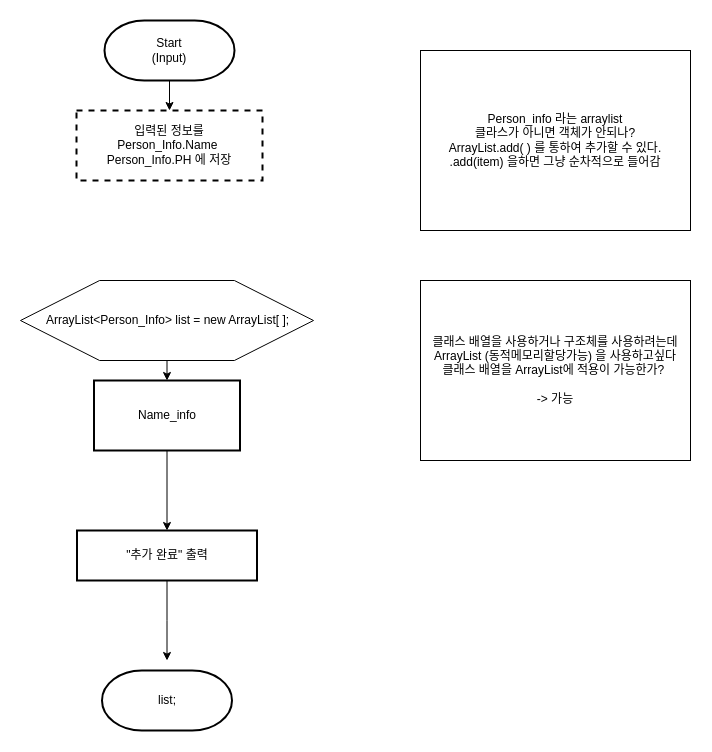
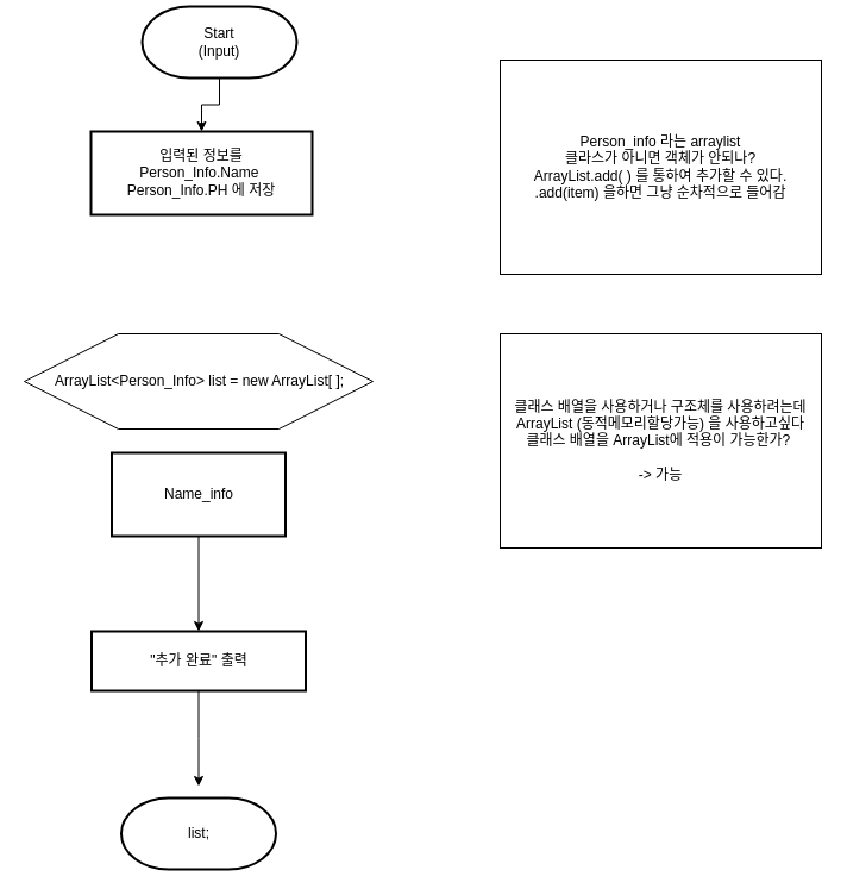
  <mxCell id="0" />
  <mxCell id="1" parent="0" />
  <mxCell id="2" style="edgeStyle=orthogonalEdgeStyle;rounded=0;orthogonalLoop=1;jettySize=auto;html=1;entryX=0.5;entryY=0;entryDx=0;entryDy=0;fontSize=13;" parent="1" source="3" target="10" edge="1"><mxGeometry relative="1" as="geometry" /></mxCell>
  <mxCell id="3" value="Name_info" style="rounded=1;whiteSpace=wrap;html=1;absoluteArcSize=1;arcSize=0;strokeWidth=2;align=center;" parent="1" vertex="1"><mxGeometry x="93.5" y="380" width="146" height="70" as="geometry" /></mxCell>
  <mxCell id="4" style="edgeStyle=orthogonalEdgeStyle;rounded=0;orthogonalLoop=1;jettySize=auto;html=1;exitX=0.5;exitY=1;exitDx=0;exitDy=0;exitPerimeter=0;entryX=0.5;entryY=0;entryDx=0;entryDy=0;" edge="1" parent="1" source="5" target="13"><mxGeometry relative="1" as="geometry" /></mxCell>
- <mxCell id="5" value="Start&lt;br&gt;(Input)" style="strokeWidth=2;html=1;shape=mxgraph.flowchart.terminator;whiteSpace=wrap;" parent="1" vertex="1"><mxGeometry x="104" y="20" width="130" height="60" as="geometry" /></mxCell>
- <mxCell id="6" style="edgeStyle=orthogonalEdgeStyle;rounded=0;orthogonalLoop=1;jettySize=auto;html=1;exitX=0.5;exitY=1;exitDx=0;exitDy=0;entryX=0.5;entryY=0;entryDx=0;entryDy=0;" edge="1" parent="1" source="7" target="3"><mxGeometry relative="1" as="geometry" /></mxCell>
+ <mxCell id="5" value="Start&lt;br&gt;(Input)" style="strokeWidth=2;html=1;shape=mxgraph.flowchart.terminator;whiteSpace=wrap;" parent="1" vertex="1"><mxGeometry x="119" y="5" width="130" height="60" as="geometry" /></mxCell>
  <mxCell id="7" value="ArrayList&amp;lt;Person_Info&amp;gt; list = new ArrayList[ ];" style="verticalLabelPosition=middle;verticalAlign=middle;html=1;shape=hexagon;perimeter=hexagonPerimeter2;arcSize=6;size=0.27;labelPosition=center;align=center;" parent="1" vertex="1"><mxGeometry x="20" y="280" width="293" height="80" as="geometry" /></mxCell>
  <mxCell id="8" value="list;" style="strokeWidth=2;html=1;shape=mxgraph.flowchart.terminator;whiteSpace=wrap;" parent="1" vertex="1"><mxGeometry x="101.5" y="670" width="130" height="60" as="geometry" /></mxCell>
  <mxCell id="9" style="edgeStyle=orthogonalEdgeStyle;rounded=0;orthogonalLoop=1;jettySize=auto;html=1;exitX=0.5;exitY=1;exitDx=0;exitDy=0;entryX=0.5;entryY=0;entryDx=0;entryDy=0;entryPerimeter=0;fontSize=13;" parent="1" source="10" edge="1"><mxGeometry relative="1" as="geometry"><mxPoint x="166.5" y="660" as="targetPoint" /></mxGeometry></mxCell>
  <mxCell id="10" value="&quot;추가 완료&quot; 출력" style="rounded=1;whiteSpace=wrap;html=1;absoluteArcSize=1;arcSize=0;strokeWidth=2;" parent="1" vertex="1"><mxGeometry x="76.5" y="530" width="180" height="50" as="geometry" /></mxCell>
  <mxCell id="11" value="클래스 배열을 사용하거나 구조체를 사용하려는데&lt;br&gt;ArrayList (동적메모리할당가능) 을 사용하고싶다&lt;br&gt;클래스 배열을 ArrayList에 적용이 가능한가?&amp;nbsp;&lt;br&gt;&lt;br&gt;-&amp;gt; 가능" style="rounded=0;whiteSpace=wrap;html=1;" vertex="1" parent="1"><mxGeometry x="420" y="280" width="270" height="180" as="geometry" /></mxCell>
  <mxCell id="12" value="Person_info 라는 arraylist&lt;br&gt;클라스가 아니면 객체가 안되나?&lt;br&gt;ArrayList.add( ) 를 통하여 추가할 수 있다.&lt;br&gt;.add(item) 을하면 그냥 순차적으로 들어감" style="rounded=0;whiteSpace=wrap;html=1;" vertex="1" parent="1"><mxGeometry x="420" y="50" width="270" height="180" as="geometry" /></mxCell>
- <mxCell id="13" value="입력된 정보를 &lt;br&gt;Person_Info.Name&amp;nbsp;&lt;br&gt;Person_Info.PH 에 저장" style="rounded=1;whiteSpace=wrap;html=1;absoluteArcSize=1;arcSize=0;strokeWidth=2;align=center;dashed=1;" vertex="1" parent="1"><mxGeometry x="76" y="110" width="186" height="70" as="geometry" /></mxCell>
+ <mxCell id="13" value="입력된 정보를 &lt;br&gt;Person_Info.Name&amp;nbsp;&lt;br&gt;Person_Info.PH 에 저장" style="rounded=1;whiteSpace=wrap;html=1;absoluteArcSize=1;arcSize=0;strokeWidth=2;align=center;" vertex="1" parent="1"><mxGeometry x="76" y="110" width="186" height="70" as="geometry" /></mxCell>
